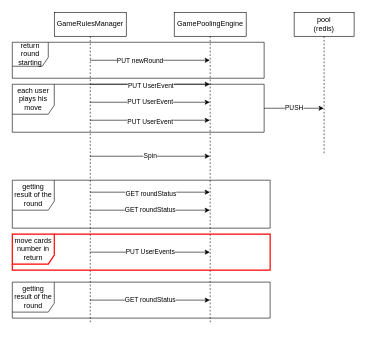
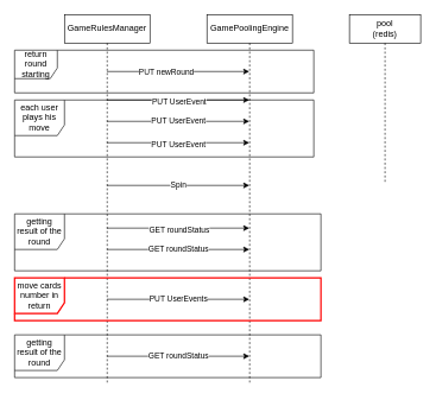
  <mxCell id="0" />
  <mxCell id="1" parent="0" />
  <mxCell id="2" value="getting result of the round" style="shape=umlFrame;whiteSpace=wrap;html=1;width=70;height=50;" vertex="1" parent="1"><mxGeometry x="20" y="470" width="430" height="60" as="geometry" /></mxCell>
  <mxCell id="3" value="getting result of the round" style="shape=umlFrame;whiteSpace=wrap;html=1;width=70;height=50;" vertex="1" parent="1"><mxGeometry x="20" y="300" width="430" height="80" as="geometry" /></mxCell>
- <mxCell id="4" value="PUSH" style="edgeStyle=orthogonalEdgeStyle;rounded=0;orthogonalLoop=1;jettySize=auto;html=1;" edge="1" parent="1" source="5" target="8"><mxGeometry relative="1" as="geometry"><Array as="points"><mxPoint x="500" y="180" /><mxPoint x="500" y="180" /></Array></mxGeometry></mxCell>
  <mxCell id="5" value="each user plays his move" style="shape=umlFrame;whiteSpace=wrap;html=1;width=70;height=50;" vertex="1" parent="1"><mxGeometry x="20" y="140" width="420" height="80" as="geometry" /></mxCell>
  <mxCell id="6" value="return round starting" style="shape=umlFrame;whiteSpace=wrap;html=1;width=60;height=40;" vertex="1" parent="1"><mxGeometry x="20" y="70" width="420" height="60" as="geometry" /></mxCell>
  <mxCell id="7" value="GamePoolingEngine" style="shape=umlLifeline;perimeter=lifelinePerimeter;whiteSpace=wrap;html=1;container=1;collapsible=0;recursiveResize=0;outlineConnect=0;" vertex="1" parent="1"><mxGeometry x="290" y="20" width="120" height="520" as="geometry" /></mxCell>
  <mxCell id="8" value="pool&lt;br&gt;(redis)" style="shape=umlLifeline;perimeter=lifelinePerimeter;whiteSpace=wrap;html=1;container=1;collapsible=0;recursiveResize=0;outlineConnect=0;" vertex="1" parent="1"><mxGeometry x="490" y="20" width="100" height="235" as="geometry" /></mxCell>
  <mxCell id="9" style="edgeStyle=orthogonalEdgeStyle;rounded=0;orthogonalLoop=1;jettySize=auto;html=1;" edge="1" parent="1" source="22" target="7"><mxGeometry relative="1" as="geometry"><Array as="points"><mxPoint x="240" y="100" /><mxPoint x="240" y="100" /></Array></mxGeometry></mxCell>
  <mxCell id="10" value="PUT newRound" style="edgeLabel;html=1;align=center;verticalAlign=middle;resizable=0;points=[];" vertex="1" connectable="0" parent="9"><mxGeometry x="-0.095" y="-8" relative="1" as="geometry"><mxPoint x="-8" y="-8" as="offset" /></mxGeometry></mxCell>
  <mxCell id="11" style="edgeStyle=orthogonalEdgeStyle;rounded=0;orthogonalLoop=1;jettySize=auto;html=1;" edge="1" parent="1" source="22" target="7"><mxGeometry relative="1" as="geometry"><Array as="points"><mxPoint x="240" y="140" /><mxPoint x="240" y="140" /></Array></mxGeometry></mxCell>
  <mxCell id="12" value="PUT UserEvent" style="edgeLabel;html=1;align=center;verticalAlign=middle;resizable=0;points=[];" vertex="1" connectable="0" parent="11"><mxGeometry x="-0.105" y="-1" relative="1" as="geometry"><mxPoint x="10.5" as="offset" /></mxGeometry></mxCell>
  <mxCell id="13" value="PUT UserEvent" style="edgeStyle=orthogonalEdgeStyle;rounded=0;orthogonalLoop=1;jettySize=auto;html=1;" edge="1" parent="1" source="22" target="7"><mxGeometry relative="1" as="geometry"><Array as="points"><mxPoint x="240" y="170" /><mxPoint x="240" y="170" /></Array></mxGeometry></mxCell>
  <mxCell id="14" style="edgeStyle=orthogonalEdgeStyle;rounded=0;orthogonalLoop=1;jettySize=auto;html=1;" edge="1" parent="1" source="22" target="7"><mxGeometry relative="1" as="geometry"><Array as="points"><mxPoint x="240" y="200" /><mxPoint x="240" y="200" /></Array></mxGeometry></mxCell>
  <mxCell id="15" value="PUT UserEvent" style="edgeLabel;html=1;align=center;verticalAlign=middle;resizable=0;points=[];" vertex="1" connectable="0" parent="14"><mxGeometry x="-0.005" y="-2" relative="1" as="geometry"><mxPoint as="offset" /></mxGeometry></mxCell>
  <mxCell id="16" value="Spin" style="edgeStyle=orthogonalEdgeStyle;rounded=0;orthogonalLoop=1;jettySize=auto;html=1;" edge="1" parent="1" source="22" target="7"><mxGeometry relative="1" as="geometry"><Array as="points"><mxPoint x="250" y="260" /><mxPoint x="250" y="260" /></Array></mxGeometry></mxCell>
  <mxCell id="17" value="GET roundStatus" style="edgeStyle=orthogonalEdgeStyle;rounded=0;orthogonalLoop=1;jettySize=auto;html=1;" edge="1" parent="1" source="22" target="7"><mxGeometry relative="1" as="geometry"><Array as="points"><mxPoint x="240" y="350" /><mxPoint x="240" y="350" /></Array></mxGeometry></mxCell>
  <mxCell id="18" style="edgeStyle=orthogonalEdgeStyle;rounded=0;orthogonalLoop=1;jettySize=auto;html=1;" edge="1" parent="1" source="22" target="7"><mxGeometry relative="1" as="geometry"><Array as="points"><mxPoint x="250" y="320" /><mxPoint x="250" y="320" /></Array></mxGeometry></mxCell>
  <mxCell id="19" value="GET roundStatus" style="edgeLabel;html=1;align=center;verticalAlign=middle;resizable=0;points=[];" vertex="1" connectable="0" parent="18"><mxGeometry x="0.005" y="-2" relative="1" as="geometry"><mxPoint x="1" as="offset" /></mxGeometry></mxCell>
  <mxCell id="20" value="PUT UserEvents" style="edgeStyle=orthogonalEdgeStyle;rounded=0;orthogonalLoop=1;jettySize=auto;html=1;" edge="1" parent="1" source="22" target="7"><mxGeometry relative="1" as="geometry"><Array as="points"><mxPoint x="240" y="420" /><mxPoint x="240" y="420" /></Array></mxGeometry></mxCell>
  <mxCell id="21" value="GET roundStatus" style="edgeStyle=orthogonalEdgeStyle;rounded=0;orthogonalLoop=1;jettySize=auto;html=1;" edge="1" parent="1" source="22" target="7"><mxGeometry relative="1" as="geometry"><Array as="points"><mxPoint x="220" y="500" /><mxPoint x="220" y="500" /></Array></mxGeometry></mxCell>
  <mxCell id="22" value="GameRulesManager" style="shape=umlLifeline;perimeter=lifelinePerimeter;whiteSpace=wrap;html=1;container=1;collapsible=0;recursiveResize=0;outlineConnect=0;" vertex="1" parent="1"><mxGeometry x="90" y="20" width="120" height="520" as="geometry" /></mxCell>
  <mxCell id="23" value="move cards number in return" style="shape=umlFrame;whiteSpace=wrap;html=1;width=70;height=50;strokeColor=#FF0000;strokeWidth=2;" vertex="1" parent="1"><mxGeometry x="20" y="390" width="430" height="60" as="geometry" /></mxCell>
